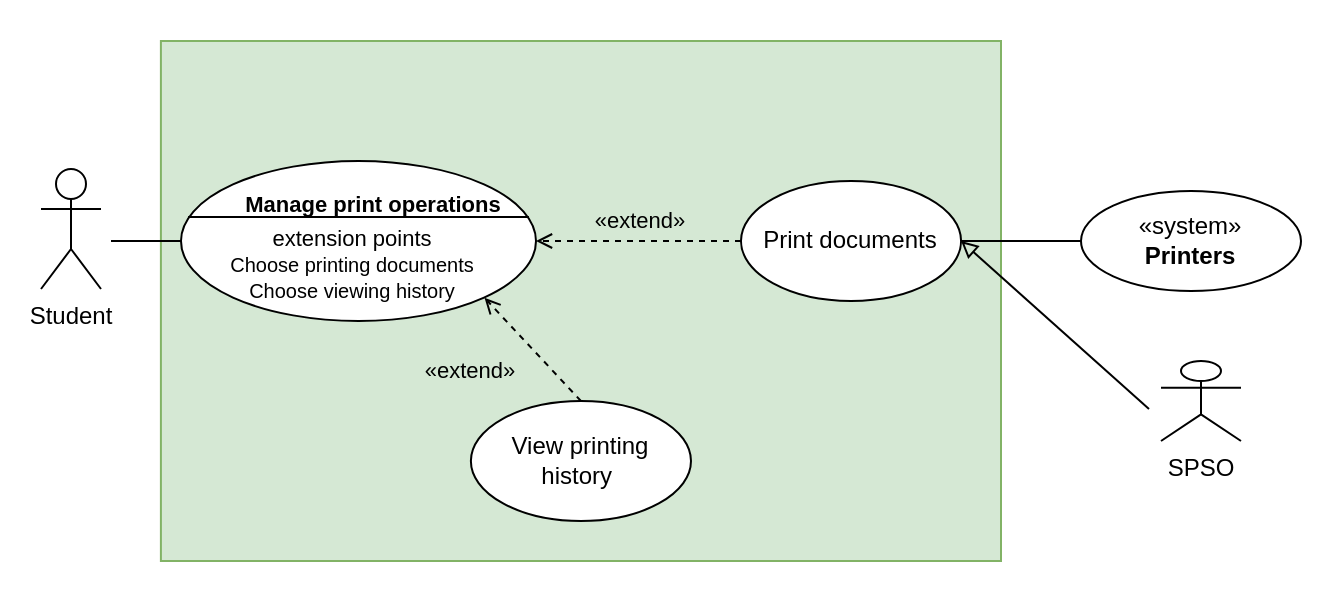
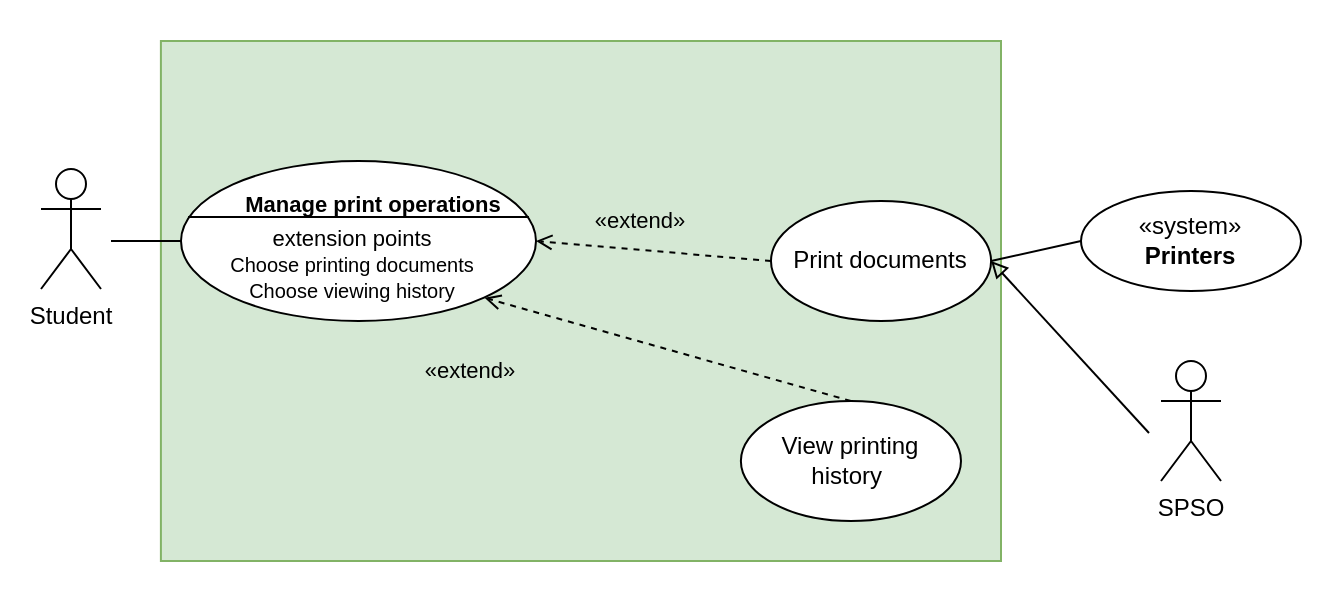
  <mxCell id="0" />
  <mxCell id="1" parent="0" />
  <mxCell id="2" value="" style="rounded=0;whiteSpace=wrap;html=1;fillColor=#d5e8d4;strokeColor=#82b366;" parent="1" vertex="1"><mxGeometry x="79.95" y="20" width="420.05" height="260" as="geometry" /></mxCell>
  <mxCell id="3" value="Student" style="shape=umlActor;verticalLabelPosition=bottom;verticalAlign=top;html=1;points=[[0,0.333,0,0,0],[0,0.6,0,-6,0],[0,1,0,-6,23],[0.25,0.1,0,0,0],[0.5,0,0,0,-16],[0.5,0,0,0,0],[0.5,0.5,0,0,0],[0.5,1,0,0,28],[0.75,0.1,0,0,0],[1,0.333,0,0,0],[1,0.6,0,5,0],[1,1,0,5,23]];" parent="1" vertex="1"><mxGeometry x="20" y="84" width="30" height="60" as="geometry" /></mxCell>
  <mxCell id="4" value="«system»&lt;br&gt;&lt;b&gt;Printers&lt;/b&gt;" style="ellipse;html=1;whiteSpace=wrap;" parent="1" vertex="1"><mxGeometry x="540" y="95" width="110" height="50" as="geometry" /></mxCell>
  <mxCell id="5" style="edgeStyle=none;shape=connector;rounded=0;orthogonalLoop=1;jettySize=auto;html=1;exitX=1;exitY=0.5;exitDx=0;exitDy=0;entryX=0;entryY=0.5;entryDx=0;entryDy=0;strokeColor=default;align=center;verticalAlign=middle;fontFamily=Helvetica;fontSize=11;fontColor=default;labelBackgroundColor=default;endArrow=none;endFill=0;" parent="1" source="6" target="4" edge="1"><mxGeometry relative="1" as="geometry" /></mxCell>
- <mxCell id="6" value="Print documents" style="ellipse;whiteSpace=wrap;html=1;" parent="1" vertex="1"><mxGeometry x="370" y="90" width="110.05" height="60" as="geometry" /></mxCell>
+ <mxCell id="6" value="Print documents" style="ellipse;whiteSpace=wrap;html=1;" parent="1" vertex="1"><mxGeometry x="385" y="100" width="110.05" height="60" as="geometry" /></mxCell>
  <mxCell id="7" value="&lt;div&gt;&lt;/div&gt;&lt;div&gt;&lt;br&gt;&lt;/div&gt;&lt;div&gt;&lt;br&gt;&lt;/div&gt;" style="html=1;shape=mxgraph.sysml.useCaseExtPt;whiteSpace=wrap;align=center;fontFamily=Helvetica;fontSize=11;fontColor=default;labelBackgroundColor=default;" parent="1" vertex="1"><mxGeometry x="90" y="80" width="177.5" height="80" as="geometry" /></mxCell>
  <mxCell id="8" value="Manage print operations" style="resizable=0;html=1;verticalAlign=middle;align=center;labelBackgroundColor=none;fontStyle=1;fontFamily=Helvetica;fontSize=11;fontColor=default;" parent="7" connectable="0" vertex="1"><mxGeometry x="88.75" y="17" as="geometry"><mxPoint x="7" y="4" as="offset" /></mxGeometry></mxCell>
  <mxCell id="9" value="&lt;div&gt;extension points&lt;br&gt;&lt;/div&gt;&lt;div&gt;&lt;font style=&quot;font-size: 10px;&quot;&gt;Choose printing documents&lt;/font&gt;&lt;/div&gt;&lt;div&gt;&lt;font style=&quot;font-size: 10px;&quot;&gt;Choose viewing history&lt;/font&gt;&lt;/div&gt;" style="text;html=1;align=center;verticalAlign=middle;whiteSpace=wrap;rounded=0;fontFamily=Helvetica;fontSize=11;fontColor=default;labelBackgroundColor=none;" parent="7" vertex="1"><mxGeometry x="-2.773" y="37" width="177.5" height="30" as="geometry" /></mxCell>
  <mxCell id="10" value="" style="group;rotation=-180;direction=west;" parent="1" vertex="1" connectable="0"><mxGeometry x="289.95" y="95" width="60" height="30" as="geometry" /></mxCell>
  <mxCell id="11" value="«extend»" style="text;html=1;align=center;verticalAlign=middle;whiteSpace=wrap;rounded=0;fontFamily=Helvetica;fontSize=11;fontColor=default;labelBackgroundColor=none;rotation=-360;" parent="10" vertex="1"><mxGeometry width="60" height="30" as="geometry" /></mxCell>
  <mxCell id="12" style="edgeStyle=none;shape=connector;rounded=0;orthogonalLoop=1;jettySize=auto;html=1;exitX=1;exitY=0.6;exitDx=5;exitDy=0;exitPerimeter=0;entryX=0;entryY=0.5;entryDx=0;entryDy=0;entryPerimeter=0;strokeColor=default;align=center;verticalAlign=middle;fontFamily=Helvetica;fontSize=11;fontColor=default;labelBackgroundColor=default;endArrow=none;endFill=0;" parent="1" source="3" target="7" edge="1"><mxGeometry relative="1" as="geometry" /></mxCell>
  <mxCell id="13" style="edgeStyle=none;shape=connector;rounded=0;orthogonalLoop=1;jettySize=auto;html=1;exitX=0;exitY=0.5;exitDx=0;exitDy=0;strokeColor=default;align=center;verticalAlign=middle;fontFamily=Helvetica;fontSize=11;fontColor=default;labelBackgroundColor=default;endArrow=open;endFill=0;dashed=1;entryX=1;entryY=0.5;entryDx=0;entryDy=0;entryPerimeter=0;" parent="1" source="6" target="7" edge="1"><mxGeometry relative="1" as="geometry" /></mxCell>
- <mxCell id="14" value="View printing history&amp;nbsp;" style="ellipse;whiteSpace=wrap;html=1;" parent="1" vertex="1"><mxGeometry x="234.95" y="200" width="110.05" height="60" as="geometry" /></mxCell>
+ <mxCell id="14" value="View printing history&amp;nbsp;" style="ellipse;whiteSpace=wrap;html=1;" parent="1" vertex="1"><mxGeometry x="369.95" y="200" width="110.05" height="60" as="geometry" /></mxCell>
  <mxCell id="15" style="rounded=0;orthogonalLoop=1;jettySize=auto;html=1;exitX=0.5;exitY=0;exitDx=0;exitDy=0;entryX=0.855;entryY=0.855;entryDx=0;entryDy=0;entryPerimeter=0;dashed=1;endArrow=open;endFill=0;" parent="1" source="14" target="7" edge="1"><mxGeometry relative="1" as="geometry" /></mxCell>
  <mxCell id="16" value="" style="group;rotation=-180;direction=west;" parent="1" vertex="1" connectable="0"><mxGeometry x="204.73" y="170" width="60" height="30" as="geometry" /></mxCell>
  <mxCell id="17" value="«extend»" style="text;html=1;align=center;verticalAlign=middle;whiteSpace=wrap;rounded=0;fontFamily=Helvetica;fontSize=11;fontColor=default;labelBackgroundColor=none;rotation=-360;" parent="16" vertex="1"><mxGeometry width="60" height="30" as="geometry" /></mxCell>
  <mxCell id="18" style="rounded=0;orthogonalLoop=1;jettySize=auto;html=1;exitX=0;exitY=0.6;exitDx=-6;exitDy=0;exitPerimeter=0;entryX=1;entryY=0.5;entryDx=0;entryDy=0;endArrow=block;endFill=0;" parent="1" source="19" target="6" edge="1"><mxGeometry relative="1" as="geometry" /></mxCell>
- <mxCell id="19" value="SPSO" style="shape=umlActor;verticalLabelPosition=bottom;verticalAlign=top;html=1;points=[[0,0.333,0,0,0],[0,0.6,0,-6,0],[0,1,0,-6,23],[0.25,0.1,0,0,0],[0.5,0,0,0,-16],[0.5,0,0,0,0],[0.5,0.5,0,0,0],[0.5,1,0,0,28],[0.75,0.1,0,0,0],[1,0.333,0,0,0],[1,0.6,0,5,0],[1,1,0,5,23]];" parent="1" vertex="1"><mxGeometry x="580" y="180" width="40" height="40" as="geometry" /></mxCell>
+ <mxCell id="19" value="SPSO" style="shape=umlActor;verticalLabelPosition=bottom;verticalAlign=top;html=1;points=[[0,0.333,0,0,0],[0,0.6,0,-6,0],[0,1,0,-6,23],[0.25,0.1,0,0,0],[0.5,0,0,0,-16],[0.5,0,0,0,0],[0.5,0.5,0,0,0],[0.5,1,0,0,28],[0.75,0.1,0,0,0],[1,0.333,0,0,0],[1,0.6,0,5,0],[1,1,0,5,23]];" parent="1" vertex="1"><mxGeometry x="580" y="180" width="30" height="60" as="geometry" /></mxCell>
